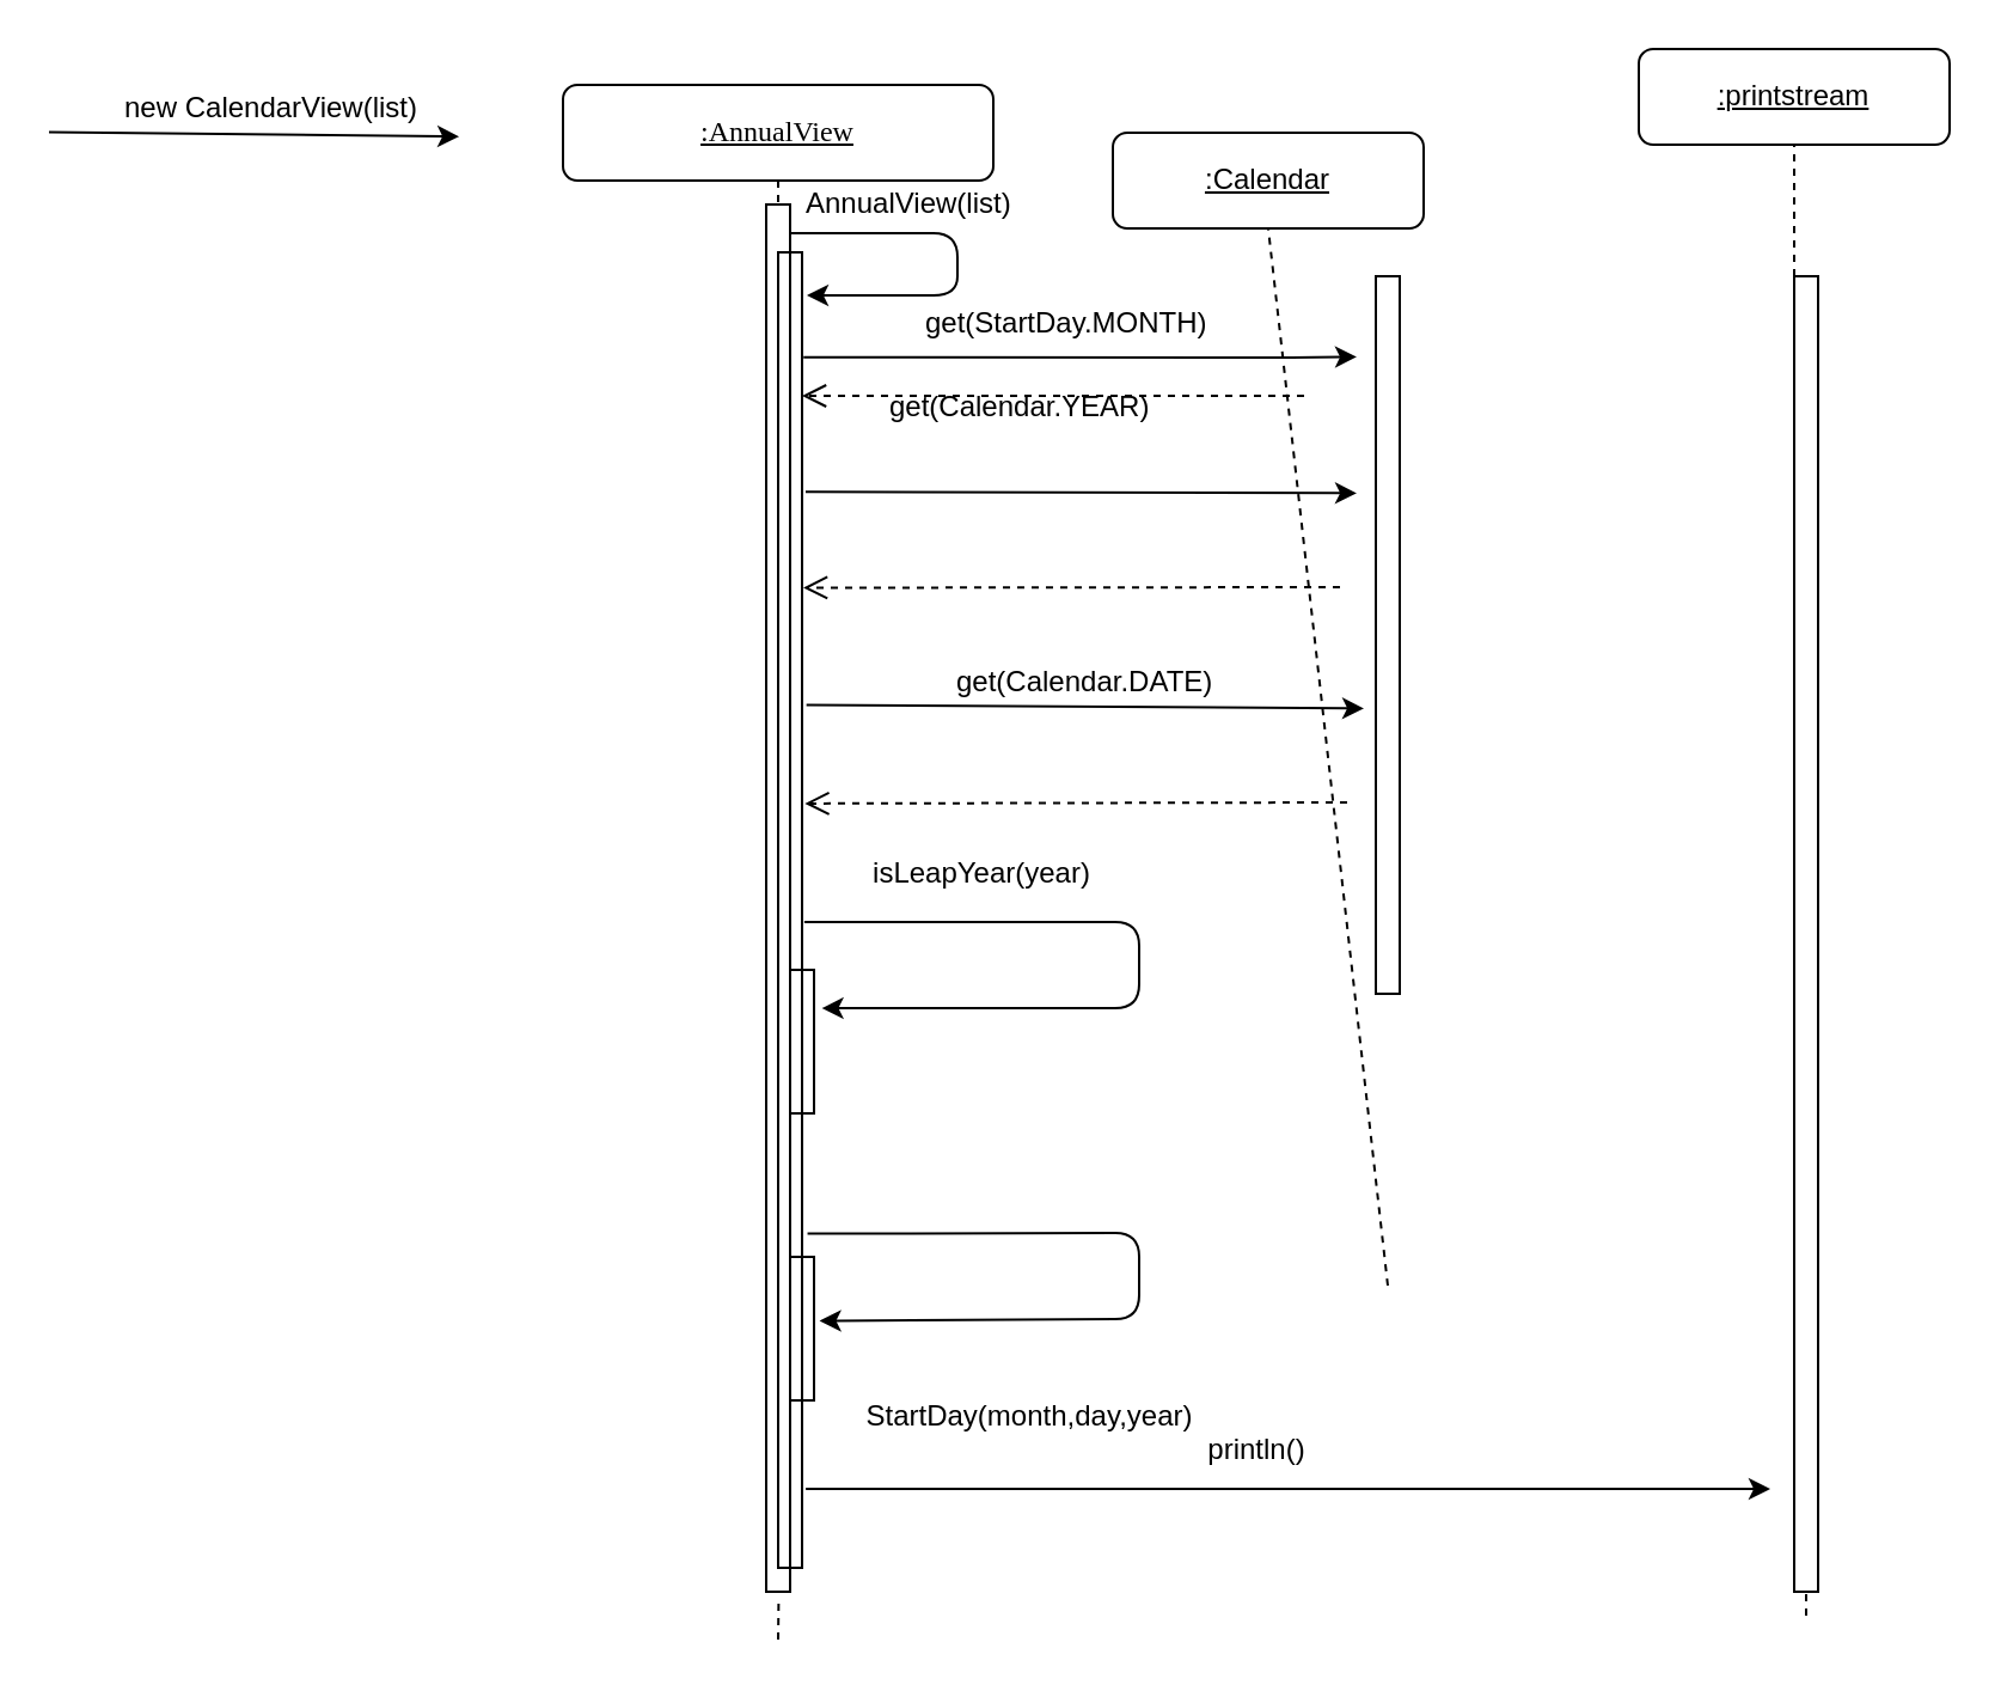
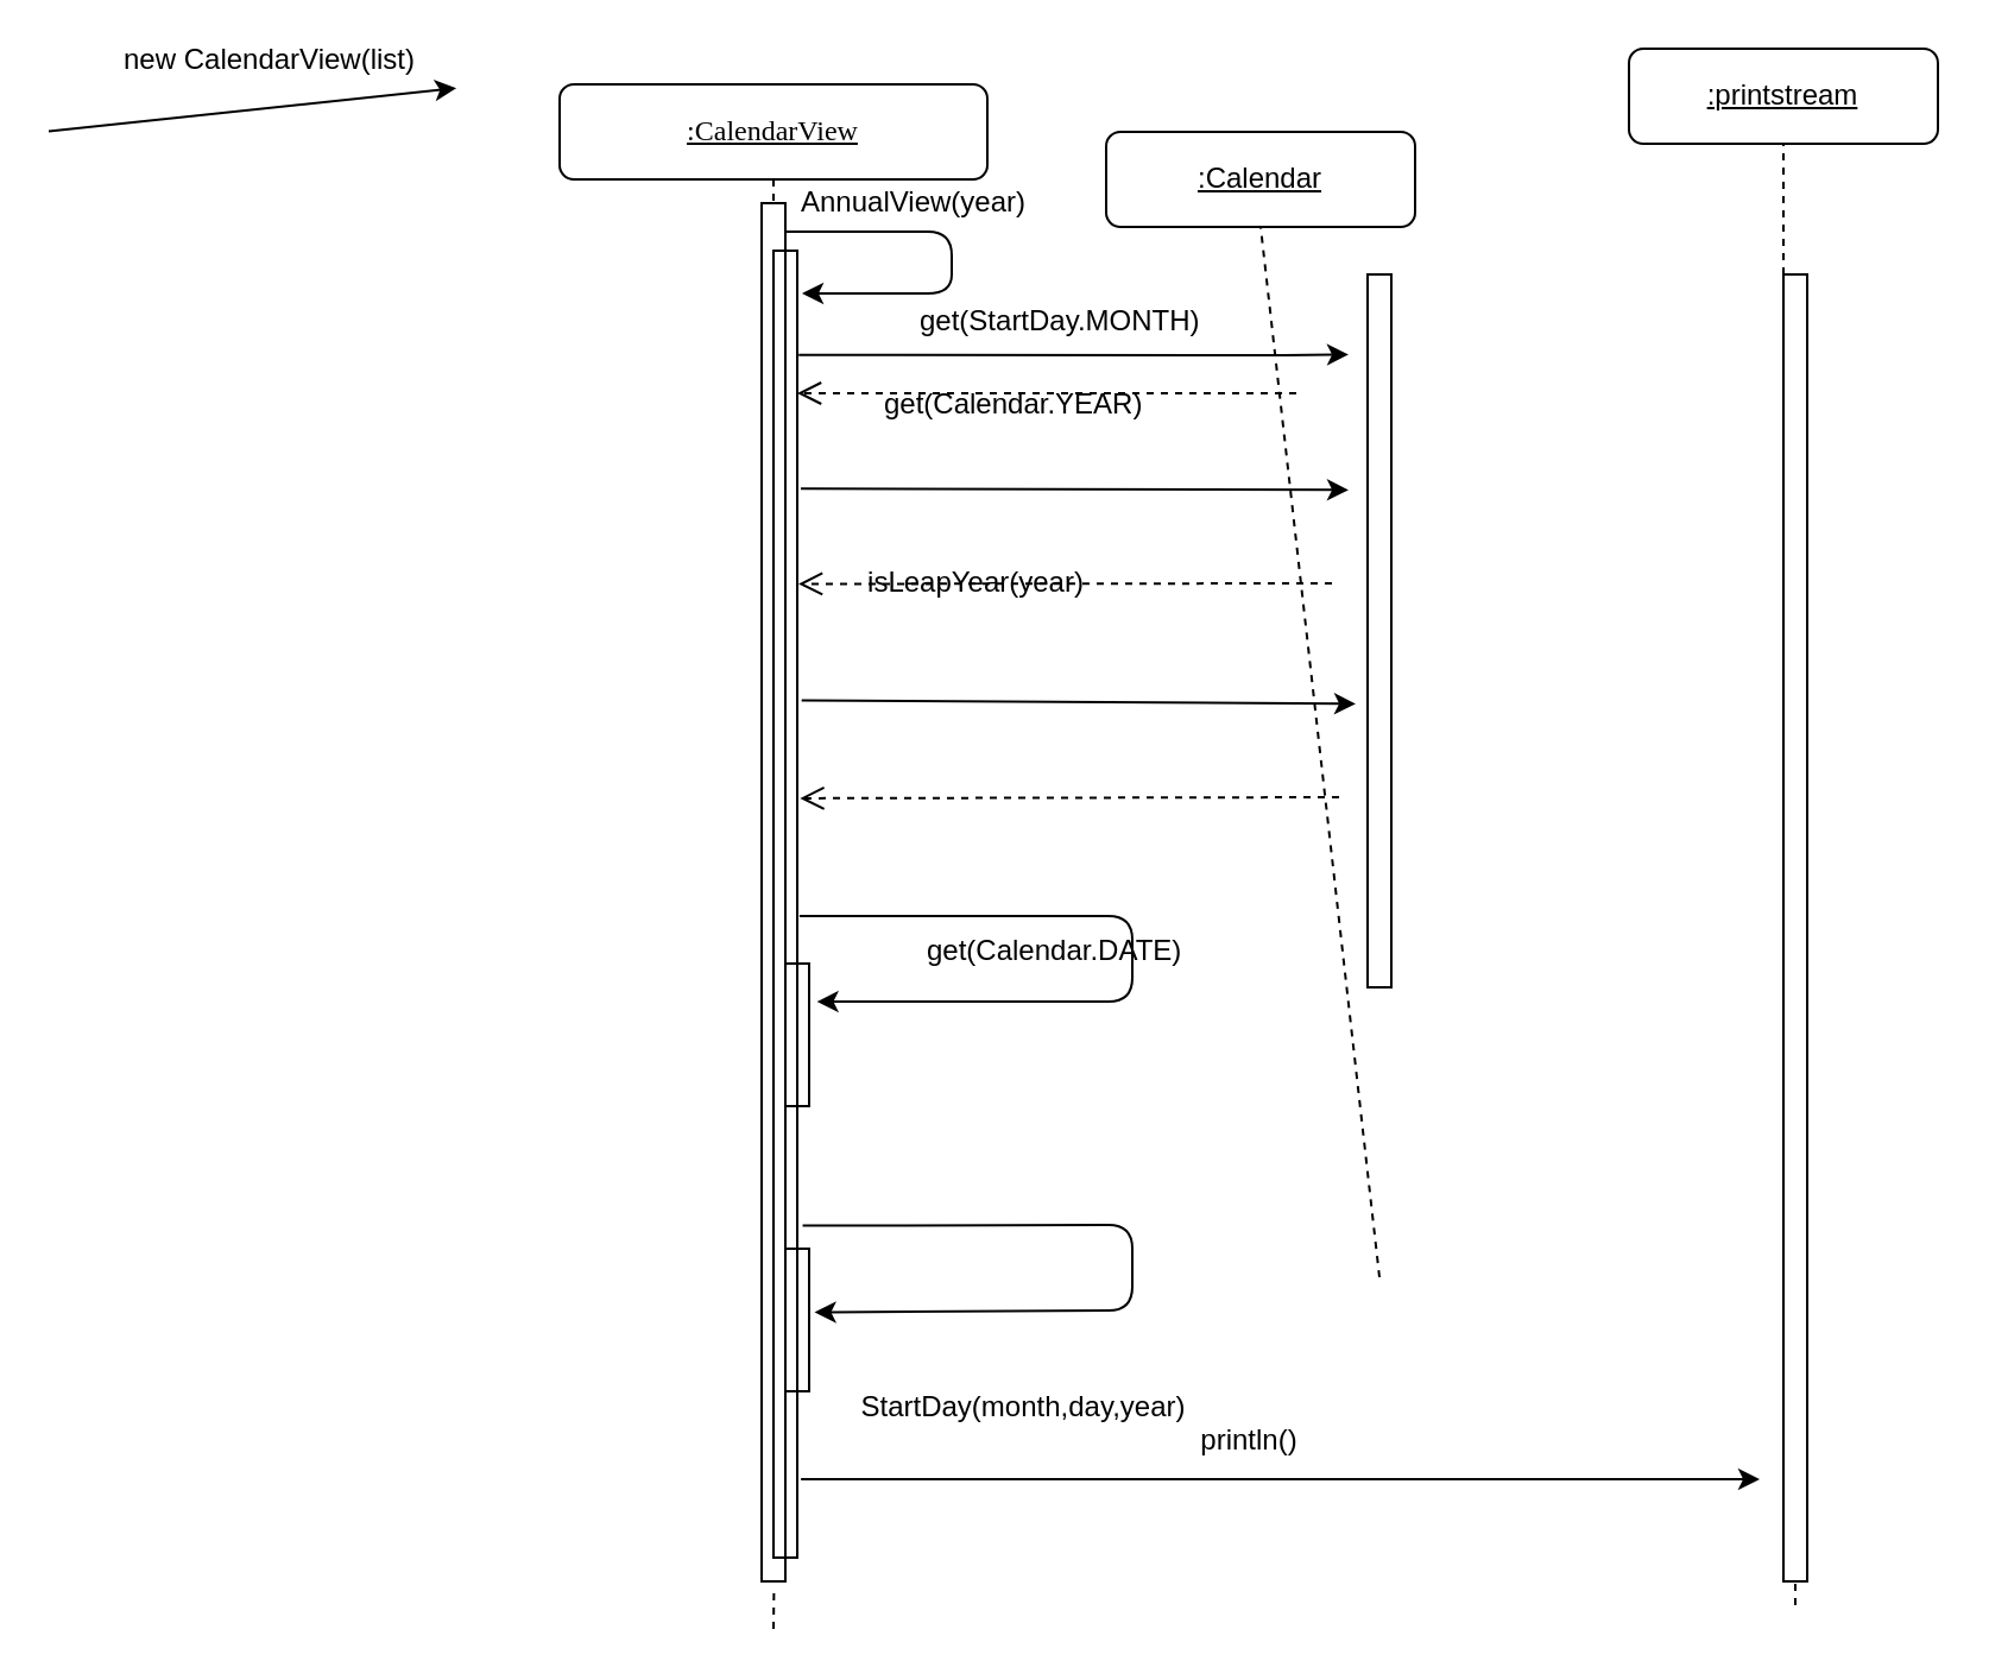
  <mxCell id="0" />
  <mxCell id="1" parent="0" />
  <mxCell id="2" value="" style="html=1;points=[];perimeter=orthogonalPerimeter;rounded=0;shadow=0;comic=0;labelBackgroundColor=none;strokeColor=#000000;strokeWidth=1;fillColor=none;fontFamily=Verdana;fontSize=12;fontColor=#000000;align=center;" parent="1" vertex="1"><mxGeometry x="320" y="85" width="10" height="580" as="geometry" /></mxCell>
- <mxCell id="3" value="&lt;u&gt;:AnnualView&lt;/u&gt;" style="shape=umlLifeline;perimeter=lifelinePerimeter;whiteSpace=wrap;html=1;container=1;collapsible=0;recursiveResize=0;outlineConnect=0;rounded=1;shadow=0;comic=0;labelBackgroundColor=none;strokeColor=#000000;strokeWidth=1;fillColor=none;fontFamily=Verdana;fontSize=12;fontColor=#000000;align=center;" parent="1" vertex="1"><mxGeometry x="235" y="35" width="180" height="50" as="geometry" /></mxCell>
+ <mxCell id="3" value="&lt;u&gt;:CalendarView&lt;/u&gt;" style="shape=umlLifeline;perimeter=lifelinePerimeter;whiteSpace=wrap;html=1;container=1;collapsible=0;recursiveResize=0;outlineConnect=0;rounded=1;shadow=0;comic=0;labelBackgroundColor=none;strokeColor=#000000;strokeWidth=1;fillColor=none;fontFamily=Verdana;fontSize=12;fontColor=#000000;align=center;" parent="1" vertex="1"><mxGeometry x="235" y="35" width="180" height="50" as="geometry" /></mxCell>
  <mxCell id="4" value="" style="html=1;verticalAlign=bottom;endArrow=open;dashed=1;endSize=8;fillColor=none;" parent="3" edge="1"><mxGeometry x="-1" y="132" relative="1" as="geometry"><mxPoint x="310" y="130" as="sourcePoint" /><mxPoint x="100" y="130" as="targetPoint" /><mxPoint x="130" y="-112" as="offset" /></mxGeometry></mxCell>
  <mxCell id="5" value="" style="endArrow=classic;html=1;exitX=1.228;exitY=0.746;exitDx=0;exitDy=0;exitPerimeter=0;entryX=1.228;entryY=0.446;entryDx=0;entryDy=0;entryPerimeter=0;fillColor=none;" parent="3" source="6" target="7" edge="1"><mxGeometry width="50" height="50" relative="1" as="geometry"><mxPoint x="105" y="480" as="sourcePoint" /><mxPoint x="111" y="516" as="targetPoint" /><Array as="points"><mxPoint x="241" y="480" /><mxPoint x="241" y="516" /></Array></mxGeometry></mxCell>
  <mxCell id="6" value="" style="html=1;points=[];perimeter=orthogonalPerimeter;rounded=0;shadow=0;comic=0;labelBackgroundColor=none;strokeColor=#000000;strokeWidth=1;fillColor=none;fontFamily=Verdana;fontSize=12;fontColor=#000000;align=center;" parent="3" vertex="1"><mxGeometry x="90" y="70" width="10" height="550" as="geometry" /></mxCell>
  <mxCell id="7" value="" style="rounded=0;whiteSpace=wrap;html=1;fillColor=none;" parent="3" vertex="1"><mxGeometry x="95" y="490" width="10" height="60" as="geometry" /></mxCell>
  <mxCell id="8" value="" style="endArrow=classic;html=1;entryX=0.2;entryY=0.069;entryDx=0;entryDy=0;entryPerimeter=0;exitX=1.061;exitY=0.038;exitDx=0;exitDy=0;exitPerimeter=0;fillColor=none;" parent="1" edge="1"><mxGeometry width="50" height="50" relative="1" as="geometry"><mxPoint x="335.61" y="148.9" as="sourcePoint" /><mxPoint x="567" y="148.7" as="targetPoint" /><Array as="points"><mxPoint x="540" y="149" /></Array></mxGeometry></mxCell>
  <mxCell id="9" value="" style="endArrow=none;dashed=1;html=1;entryX=0.5;entryY=1;entryDx=0;entryDy=0;fillColor=none;" parent="1" source="32" target="14" edge="1"><mxGeometry width="50" height="50" relative="1" as="geometry"><mxPoint x="755" y="675" as="sourcePoint" /><mxPoint x="595" y="120" as="targetPoint" /></mxGeometry></mxCell>
  <mxCell id="10" value="" style="rounded=0;whiteSpace=wrap;html=1;fillColor=none;" parent="1" vertex="1"><mxGeometry x="330" y="405" width="10" height="60" as="geometry" /></mxCell>
  <mxCell id="11" value="" style="endArrow=classic;html=1;exitX=1.094;exitY=0.509;exitDx=0;exitDy=0;exitPerimeter=0;entryX=1.328;entryY=0.267;entryDx=0;entryDy=0;entryPerimeter=0;fillColor=none;" parent="1" source="6" target="10" edge="1"><mxGeometry width="50" height="50" relative="1" as="geometry"><mxPoint x="340" y="385" as="sourcePoint" /><mxPoint x="346" y="421" as="targetPoint" /><Array as="points"><mxPoint x="476" y="385" /><mxPoint x="476" y="421" /></Array></mxGeometry></mxCell>
- <mxCell id="12" value="isLeapYear(year)" style="text;html=1;resizable=0;autosize=1;align=center;verticalAlign=middle;points=[];fillColor=none;strokeColor=none;rounded=0;" parent="1" vertex="1"><mxGeometry x="355" y="355" width="110" height="20" as="geometry" /></mxCell>
+ <mxCell id="12" value="isLeapYear(year)" style="text;html=1;resizable=0;autosize=1;align=center;verticalAlign=middle;points=[];fillColor=none;strokeColor=none;rounded=0;" parent="1" vertex="1"><mxGeometry x="355" y="235" width="110" height="20" as="geometry" /></mxCell>
  <mxCell id="13" value="StartDay(month,day,year)" style="text;html=1;resizable=0;autosize=1;align=center;verticalAlign=middle;points=[];fillColor=none;strokeColor=none;rounded=0;" parent="1" vertex="1"><mxGeometry x="355" y="582" width="150" height="20" as="geometry" /></mxCell>
  <mxCell id="14" value="&lt;u&gt;:printstream&lt;/u&gt;" style="rounded=1;whiteSpace=wrap;html=1;fillColor=none;" parent="1" vertex="1"><mxGeometry x="685" y="20" width="130" height="40" as="geometry" /></mxCell>
  <mxCell id="15" value="get(StartDay.MONTH)" style="text;html=1;resizable=0;points=[];autosize=1;align=left;verticalAlign=top;spacingTop=-4;fillColor=none;" parent="1" vertex="1"><mxGeometry x="385" y="125" width="140" height="20" as="geometry" /></mxCell>
  <mxCell id="16" value="" style="endArrow=classic;html=1;exitX=1.15;exitY=0.182;exitDx=0;exitDy=0;exitPerimeter=0;entryX=0.2;entryY=0.069;entryDx=0;entryDy=0;entryPerimeter=0;fillColor=none;" parent="1" source="6" edge="1"><mxGeometry width="50" height="50" relative="1" as="geometry"><mxPoint x="340" y="204.8" as="sourcePoint" /><mxPoint x="567" y="205.7" as="targetPoint" /></mxGeometry></mxCell>
  <mxCell id="17" value="" style="html=1;verticalAlign=bottom;endArrow=open;dashed=1;endSize=8;entryX=1.05;entryY=0.255;entryDx=0;entryDy=0;entryPerimeter=0;fillColor=none;" parent="1" target="6" edge="1"><mxGeometry x="-1" y="-126" relative="1" as="geometry"><mxPoint x="560" y="245" as="sourcePoint" /><mxPoint x="350" y="245" as="targetPoint" /><mxPoint x="120" y="86" as="offset" /></mxGeometry></mxCell>
  <mxCell id="18" value="get(Calendar.YEAR)" style="text;html=1;resizable=0;points=[];autosize=1;align=left;verticalAlign=top;spacingTop=-4;fillColor=none;" parent="1" vertex="1"><mxGeometry x="370" y="160" width="120" height="20" as="geometry" /></mxCell>
  <mxCell id="19" value="" style="endArrow=classic;html=1;exitX=1.183;exitY=0.344;exitDx=0;exitDy=0;exitPerimeter=0;entryX=0.2;entryY=0.069;entryDx=0;entryDy=0;entryPerimeter=0;fillColor=none;" parent="1" source="6" edge="1"><mxGeometry width="50" height="50" relative="1" as="geometry"><mxPoint x="343" y="294.8" as="sourcePoint" /><mxPoint x="570" y="295.7" as="targetPoint" /></mxGeometry></mxCell>
  <mxCell id="20" value="" style="html=1;verticalAlign=bottom;endArrow=open;dashed=1;endSize=8;entryX=1.117;entryY=0.419;entryDx=0;entryDy=0;entryPerimeter=0;fillColor=none;" parent="1" target="6" edge="1"><mxGeometry x="-1" y="-145" relative="1" as="geometry"><mxPoint x="563" y="335" as="sourcePoint" /><mxPoint x="353" y="335" as="targetPoint" /><mxPoint x="127" y="75" as="offset" /></mxGeometry></mxCell>
- <mxCell id="21" value="get(Calendar.DATE)" style="text;html=1;resizable=0;points=[];autosize=1;align=left;verticalAlign=top;spacingTop=-4;fillColor=none;" parent="1" vertex="1"><mxGeometry x="398" y="275" width="120" height="20" as="geometry" /></mxCell>
+ <mxCell id="21" value="get(Calendar.DATE)" style="text;html=1;resizable=0;points=[];autosize=1;align=left;verticalAlign=top;spacingTop=-4;fillColor=none;" parent="1" vertex="1"><mxGeometry x="388" y="390" width="120" height="20" as="geometry" /></mxCell>
  <mxCell id="22" value="" style="endArrow=classic;html=1;exitX=0.5;exitY=0.036;exitDx=0;exitDy=0;exitPerimeter=0;entryX=1.011;entryY=1.08;entryDx=0;entryDy=0;entryPerimeter=0;fillColor=none;" parent="1" target="23" edge="1"><mxGeometry width="50" height="50" relative="1" as="geometry"><mxPoint x="20" y="54.8" as="sourcePoint" /><mxPoint x="247" y="55.7" as="targetPoint" /></mxGeometry></mxCell>
- <mxCell id="23" value="new CalendarView(list)" style="text;html=1;resizable=0;points=[];autosize=1;align=left;verticalAlign=top;spacingTop=-4;fillColor=none;" parent="1" vertex="1"><mxGeometry x="50" y="35" width="140" height="20" as="geometry" /></mxCell>
+ <mxCell id="23" value="new CalendarView(list)" style="text;html=1;resizable=0;points=[];autosize=1;align=left;verticalAlign=top;spacingTop=-4;fillColor=none;" parent="1" vertex="1"><mxGeometry x="50" y="15" width="140" height="20" as="geometry" /></mxCell>
  <mxCell id="24" value="" style="endArrow=none;dashed=1;html=1;entryX=0.52;entryY=1.007;entryDx=0;entryDy=0;entryPerimeter=0;fillColor=none;" parent="1" target="2" edge="1"><mxGeometry width="50" height="50" relative="1" as="geometry"><mxPoint x="325" y="685" as="sourcePoint" /><mxPoint x="335" y="675" as="targetPoint" /></mxGeometry></mxCell>
  <mxCell id="25" value="" style="endArrow=classic;html=1;exitX=1.094;exitY=0.509;exitDx=0;exitDy=0;exitPerimeter=0;fillColor=none;" parent="1" edge="1"><mxGeometry width="50" height="50" relative="1" as="geometry"><mxPoint x="329.94" y="96.95" as="sourcePoint" /><mxPoint x="337" y="123" as="targetPoint" /><Array as="points"><mxPoint x="400" y="97" /><mxPoint x="400" y="123" /></Array></mxGeometry></mxCell>
- <mxCell id="26" value="AnnualView(list)" style="text;html=1;resizable=0;points=[];autosize=1;align=left;verticalAlign=top;spacingTop=-4;fillColor=none;" parent="1" vertex="1"><mxGeometry x="335" y="75" width="100" height="20" as="geometry" /></mxCell>
+ <mxCell id="26" value="AnnualView(year)" style="text;html=1;resizable=0;points=[];autosize=1;align=left;verticalAlign=top;spacingTop=-4;fillColor=none;" parent="1" vertex="1"><mxGeometry x="335" y="75" width="100" height="20" as="geometry" /></mxCell>
  <mxCell id="27" value="" style="endArrow=none;dashed=1;html=1;entryX=0.5;entryY=1;entryDx=0;entryDy=0;fillColor=none;" parent="1" target="28" edge="1"><mxGeometry width="50" height="50" relative="1" as="geometry"><mxPoint x="580" y="537" as="sourcePoint" /><mxPoint x="605" y="130" as="targetPoint" /></mxGeometry></mxCell>
  <mxCell id="28" value="&lt;u&gt;:Calendar&lt;/u&gt;" style="rounded=1;whiteSpace=wrap;html=1;fillColor=none;" parent="1" vertex="1"><mxGeometry x="465" y="55" width="130" height="40" as="geometry" /></mxCell>
  <mxCell id="29" value="" style="html=1;points=[];perimeter=orthogonalPerimeter;rounded=0;shadow=0;comic=0;labelBackgroundColor=none;strokeColor=#000000;strokeWidth=1;fillColor=none;fontFamily=Verdana;fontSize=12;fontColor=#000000;align=center;" parent="1" vertex="1"><mxGeometry x="575" y="115" width="10" height="300" as="geometry" /></mxCell>
  <mxCell id="30" value="" style="endArrow=classic;html=1;exitX=1.157;exitY=0.94;exitDx=0;exitDy=0;exitPerimeter=0;fillColor=none;" parent="1" source="6" edge="1"><mxGeometry width="50" height="50" relative="1" as="geometry"><mxPoint x="395" y="635" as="sourcePoint" /><mxPoint x="740" y="622" as="targetPoint" /></mxGeometry></mxCell>
  <mxCell id="31" value="println()" style="text;html=1;resizable=0;points=[];align=center;verticalAlign=middle;labelBackgroundColor=#ffffff;fillColor=none;" parent="30" vertex="1" connectable="0"><mxGeometry x="-0.249" y="13" relative="1" as="geometry"><mxPoint x="37" y="-4" as="offset" /></mxGeometry></mxCell>
  <mxCell id="32" value="" style="html=1;points=[];perimeter=orthogonalPerimeter;rounded=0;shadow=0;comic=0;labelBackgroundColor=none;strokeColor=#000000;strokeWidth=1;fillColor=none;fontFamily=Verdana;fontSize=12;fontColor=#000000;align=center;" parent="1" vertex="1"><mxGeometry x="750" y="115" width="10" height="550" as="geometry" /></mxCell>
  <mxCell id="33" value="" style="endArrow=none;dashed=1;html=1;entryX=0.5;entryY=1;entryDx=0;entryDy=0;fillColor=none;" parent="1" target="32" edge="1"><mxGeometry width="50" height="50" relative="1" as="geometry"><mxPoint x="755" y="675" as="sourcePoint" /><mxPoint x="755" y="80" as="targetPoint" /></mxGeometry></mxCell>
